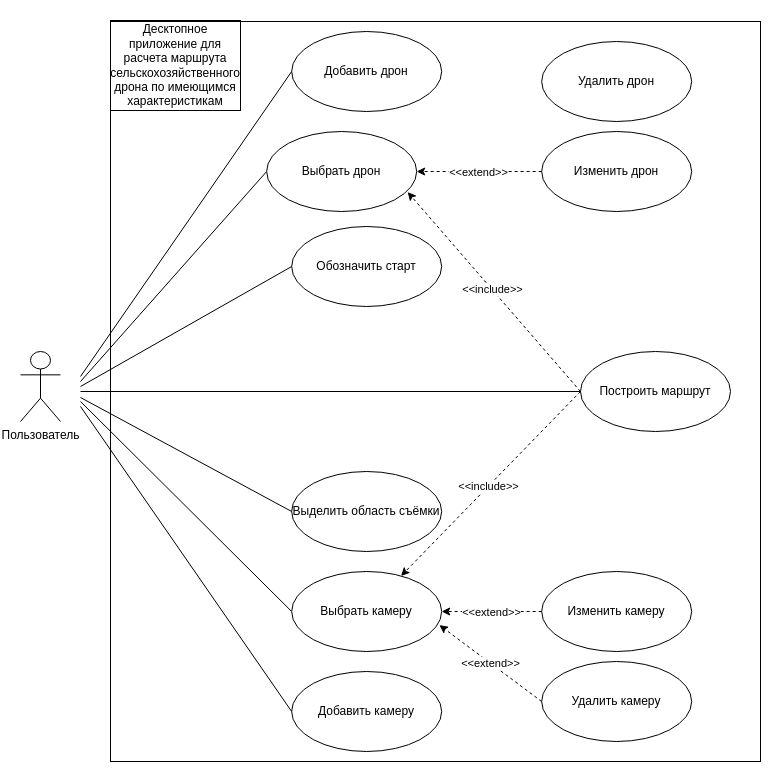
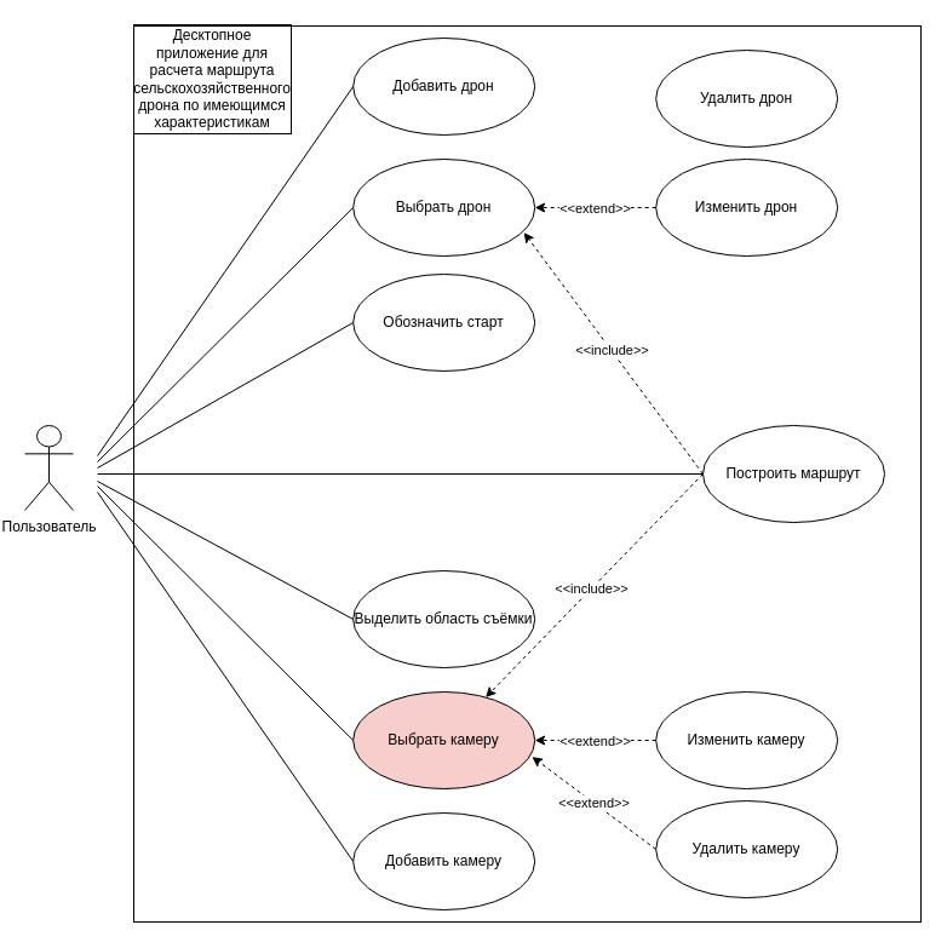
  <mxCell id="0" style=";html=1;" />
  <mxCell id="1" style=";html=1;" parent="0" />
  <mxCell id="2" style="edgeStyle=orthogonalEdgeStyle;rounded=0;html=1;jettySize=auto;orthogonalLoop=1;endArrow=circlePlus;endFill=0;" parent="1" edge="1"><mxGeometry relative="1" as="geometry"><Array as="points"><mxPoint x="457" y="465" /><mxPoint x="497" y="465" /></Array><mxPoint x="457" y="515" as="sourcePoint" /></mxGeometry></mxCell>
  <mxCell id="3" value="" style="rounded=0;whiteSpace=wrap;html=1;fillColor=none;" parent="1" vertex="1"><mxGeometry x="110" y="21" width="650" height="740" as="geometry" /></mxCell>
  <mxCell id="4" value="Добавить камеру" style="ellipse;whiteSpace=wrap;html=1;" parent="1" vertex="1"><mxGeometry x="291.17" y="671" width="150" height="80" as="geometry" /></mxCell>
  <mxCell id="5" value="Добавить дрон" style="ellipse;whiteSpace=wrap;html=1;" parent="1" vertex="1"><mxGeometry x="291.17" y="31" width="150" height="80" as="geometry" /></mxCell>
  <mxCell id="6" value="Построить маршрут" style="ellipse;whiteSpace=wrap;html=1;" parent="1" vertex="1"><mxGeometry x="580" y="351" width="150" height="80" as="geometry" /></mxCell>
  <mxCell id="7" value="Изменить камеру" style="ellipse;whiteSpace=wrap;html=1;" parent="1" vertex="1"><mxGeometry x="541.17" y="571" width="150" height="80" as="geometry" /></mxCell>
  <mxCell id="8" value="Удалить камеру" style="ellipse;whiteSpace=wrap;html=1;" parent="1" vertex="1"><mxGeometry x="541.17" y="661" width="150" height="80" as="geometry" /></mxCell>
  <mxCell id="9" value="" style="endArrow=none;html=1;rounded=0;strokeWidth=1;entryX=0;entryY=0.5;entryDx=0;entryDy=0;" parent="1" target="5" edge="1"><mxGeometry width="50" height="50" relative="1" as="geometry"><mxPoint x="80" y="376" as="sourcePoint" /><mxPoint x="-120" y="391" as="targetPoint" /></mxGeometry></mxCell>
  <mxCell id="10" value="" style="endArrow=none;html=1;rounded=0;strokeWidth=1;entryX=0;entryY=0.5;entryDx=0;entryDy=0;" parent="1" target="13" edge="1"><mxGeometry width="50" height="50" relative="1" as="geometry"><mxPoint x="80" y="401" as="sourcePoint" /><mxPoint x="-140" y="391" as="targetPoint" /></mxGeometry></mxCell>
  <mxCell id="11" value="" style="endArrow=none;html=1;rounded=0;strokeWidth=1;entryX=0;entryY=0.5;entryDx=0;entryDy=0;" parent="1" target="4" edge="1"><mxGeometry width="50" height="50" relative="1" as="geometry"><mxPoint x="80" y="406" as="sourcePoint" /><mxPoint x="-40" y="781" as="targetPoint" /></mxGeometry></mxCell>
  <mxCell id="12" value="Десктопное приложение для расчета маршрута сельскохозяйственного дрона по имеющимся характеристикам" style="rounded=0;whiteSpace=wrap;html=1;fillColor=none;" parent="1" vertex="1"><mxGeometry x="110" y="20" width="130" height="90" as="geometry" /></mxCell>
- <mxCell id="13" value="Выбрать камеру" style="ellipse;whiteSpace=wrap;html=1;" parent="1" vertex="1"><mxGeometry x="291.17" y="571" width="150" height="80" as="geometry" /></mxCell>
+ <mxCell id="13" value="Выбрать камеру" style="ellipse;whiteSpace=wrap;html=1;fillColor=#f8cecc;" parent="1" vertex="1"><mxGeometry x="291.17" y="571" width="150" height="80" as="geometry" /></mxCell>
  <mxCell id="14" value="" style="endArrow=classic;dashed=1;html=1;rounded=0;entryX=1;entryY=0.5;entryDx=0;entryDy=0;verticalAlign=bottom;strokeWidth=1;startArrow=none;startFill=0;endFill=1;exitX=0;exitY=0.5;exitDx=0;exitDy=0;" parent="1" source="7" target="13" edge="1"><mxGeometry width="50" height="50" relative="1" as="geometry"><mxPoint x="491.17" y="511" as="sourcePoint" /><mxPoint x="641.17" y="481" as="targetPoint" /><Array as="points" /></mxGeometry></mxCell>
  <mxCell id="15" value="&amp;lt;&amp;lt;extend&amp;gt;&amp;gt;" style="edgeLabel;html=1;align=center;verticalAlign=middle;resizable=0;points=[];" parent="14" vertex="1" connectable="0"><mxGeometry x="0.024" relative="1" as="geometry"><mxPoint as="offset" /></mxGeometry></mxCell>
  <mxCell id="16" value="" style="endArrow=classic;dashed=1;html=1;rounded=0;entryX=0.985;entryY=0.67;entryDx=0;entryDy=0;verticalAlign=bottom;strokeWidth=1;startArrow=none;startFill=0;endFill=1;exitX=0;exitY=0.5;exitDx=0;exitDy=0;entryPerimeter=0;" parent="1" source="8" target="13" edge="1"><mxGeometry width="50" height="50" relative="1" as="geometry"><mxPoint x="641.17" y="561" as="sourcePoint" /><mxPoint x="451.17" y="621" as="targetPoint" /><Array as="points" /></mxGeometry></mxCell>
  <mxCell id="17" value="&amp;lt;&amp;lt;extend&amp;gt;&amp;gt;" style="edgeLabel;html=1;align=center;verticalAlign=middle;resizable=0;points=[];" parent="16" vertex="1" connectable="0"><mxGeometry x="0.024" relative="1" as="geometry"><mxPoint as="offset" /></mxGeometry></mxCell>
  <mxCell id="18" value="" style="endArrow=none;html=1;rounded=0;strokeWidth=1;entryX=0;entryY=0.5;entryDx=0;entryDy=0;" parent="1" target="24" edge="1"><mxGeometry width="50" height="50" relative="1" as="geometry"><mxPoint x="80" y="381" as="sourcePoint" /><mxPoint x="100" y="321" as="targetPoint" /></mxGeometry></mxCell>
  <mxCell id="19" value="" style="endArrow=classic;dashed=1;html=1;rounded=0;verticalAlign=bottom;strokeWidth=1;startArrow=none;startFill=0;endFill=1;exitX=0;exitY=0.5;exitDx=0;exitDy=0;entryX=0.94;entryY=0.757;entryDx=0;entryDy=0;entryPerimeter=0;" parent="1" source="6" target="24" edge="1"><mxGeometry width="50" height="50" relative="1" as="geometry"><mxPoint x="276.5" y="691" as="sourcePoint" /><mxPoint x="490" y="251" as="targetPoint" /><Array as="points" /></mxGeometry></mxCell>
  <mxCell id="20" value="&amp;lt;&amp;lt;include&amp;gt;&amp;gt;" style="edgeLabel;html=1;align=center;verticalAlign=middle;resizable=0;points=[];" parent="19" vertex="1" connectable="0"><mxGeometry x="0.024" relative="1" as="geometry"><mxPoint as="offset" /></mxGeometry></mxCell>
  <mxCell id="21" value="Пользователь" style="shape=umlActor;verticalLabelPosition=bottom;verticalAlign=top;html=1;outlineConnect=0;" parent="1" vertex="1"><mxGeometry x="20" y="351" width="40" height="70" as="geometry" /></mxCell>
  <mxCell id="22" value="Удалить дрон" style="ellipse;whiteSpace=wrap;html=1;" parent="1" vertex="1"><mxGeometry x="541.17" y="41" width="150" height="80" as="geometry" /></mxCell>
  <mxCell id="23" value="Изменить дрон" style="ellipse;whiteSpace=wrap;html=1;" parent="1" vertex="1"><mxGeometry x="541.17" y="131" width="150" height="80" as="geometry" /></mxCell>
- <mxCell id="24" value="Выбрать дрон" style="ellipse;whiteSpace=wrap;html=1;" parent="1" vertex="1"><mxGeometry x="266.17" y="131" width="150" height="80" as="geometry" /></mxCell>
+ <mxCell id="24" value="Выбрать дрон" style="ellipse;whiteSpace=wrap;html=1;" parent="1" vertex="1"><mxGeometry x="291.17" y="131" width="150" height="80" as="geometry" /></mxCell>
  <mxCell id="25" value="" style="endArrow=classic;dashed=1;html=1;rounded=0;entryX=1;entryY=0.5;entryDx=0;entryDy=0;verticalAlign=bottom;strokeWidth=1;startArrow=none;startFill=0;endFill=1;exitX=0;exitY=0.5;exitDx=0;exitDy=0;" parent="1" source="23" target="24" edge="1"><mxGeometry width="50" height="50" relative="1" as="geometry"><mxPoint x="641.17" y="121" as="sourcePoint" /><mxPoint x="451.17" y="181" as="targetPoint" /><Array as="points" /></mxGeometry></mxCell>
  <mxCell id="26" value="&amp;lt;&amp;lt;extend&amp;gt;&amp;gt;" style="edgeLabel;html=1;align=center;verticalAlign=middle;resizable=0;points=[];" parent="25" vertex="1" connectable="0"><mxGeometry x="0.024" relative="1" as="geometry"><mxPoint as="offset" /></mxGeometry></mxCell>
  <mxCell id="27" value="Обозначить старт" style="ellipse;whiteSpace=wrap;html=1;" parent="1" vertex="1"><mxGeometry x="291.17" y="226" width="150" height="80" as="geometry" /></mxCell>
  <mxCell id="28" value="&lt;div&gt;Выделить область съёмки&lt;br&gt;&lt;/div&gt;" style="ellipse;whiteSpace=wrap;html=1;" parent="1" vertex="1"><mxGeometry x="291.17" y="471" width="150" height="80" as="geometry" /></mxCell>
  <mxCell id="29" value="" style="endArrow=classic;dashed=1;html=1;rounded=0;verticalAlign=bottom;strokeWidth=1;startArrow=none;startFill=0;endFill=1;exitX=0;exitY=0.5;exitDx=0;exitDy=0;" parent="1" source="6" target="13" edge="1"><mxGeometry width="50" height="50" relative="1" as="geometry"><mxPoint x="680" y="381" as="sourcePoint" /><mxPoint x="480" y="411" as="targetPoint" /><Array as="points" /></mxGeometry></mxCell>
  <mxCell id="30" value="&amp;lt;&amp;lt;include&amp;gt;&amp;gt;" style="edgeLabel;html=1;align=center;verticalAlign=middle;resizable=0;points=[];" parent="29" vertex="1" connectable="0"><mxGeometry x="0.024" relative="1" as="geometry"><mxPoint as="offset" /></mxGeometry></mxCell>
  <mxCell id="31" value="" style="endArrow=none;html=1;rounded=0;strokeWidth=1;entryX=0;entryY=0.5;entryDx=0;entryDy=0;" parent="1" target="27" edge="1"><mxGeometry width="50" height="50" relative="1" as="geometry"><mxPoint x="80" y="386" as="sourcePoint" /><mxPoint x="90" y="545" as="targetPoint" /></mxGeometry></mxCell>
  <mxCell id="32" value="" style="endArrow=none;html=1;rounded=0;strokeWidth=1;entryX=0;entryY=0.5;entryDx=0;entryDy=0;" parent="1" target="28" edge="1"><mxGeometry width="50" height="50" relative="1" as="geometry"><mxPoint x="80" y="397" as="sourcePoint" /><mxPoint x="340" y="811" as="targetPoint" /></mxGeometry></mxCell>
  <mxCell id="33" value="" style="endArrow=none;html=1;rounded=0;strokeWidth=1;entryX=0;entryY=0.5;entryDx=0;entryDy=0;" parent="1" target="6" edge="1"><mxGeometry width="50" height="50" relative="1" as="geometry"><mxPoint x="80" y="391" as="sourcePoint" /><mxPoint x="421" y="421" as="targetPoint" /></mxGeometry></mxCell>
